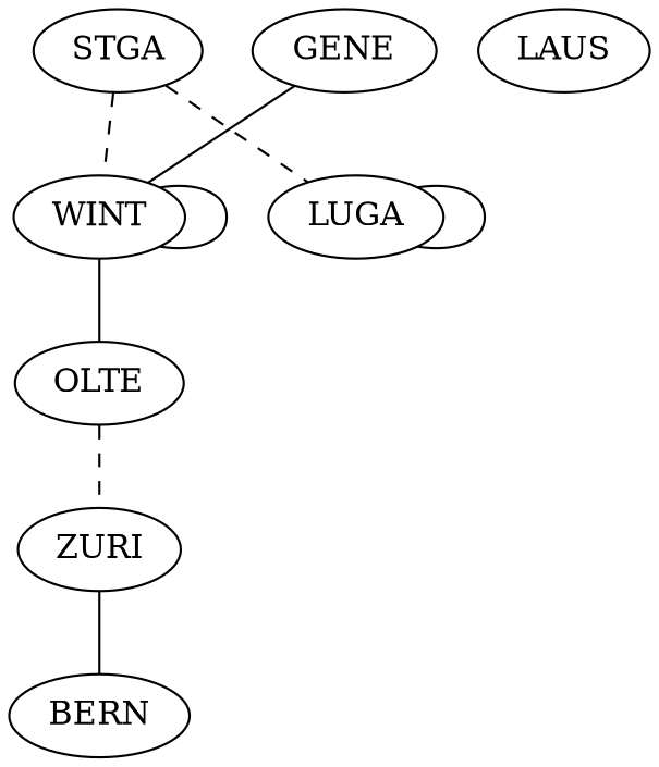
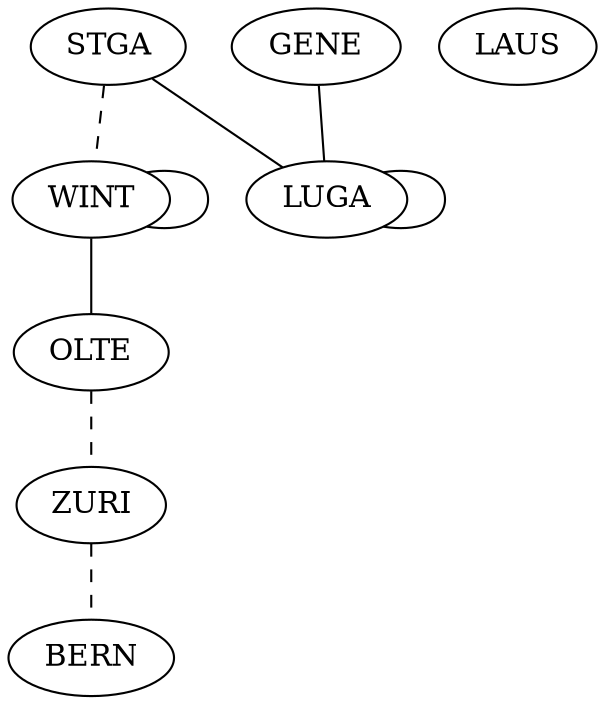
  graph {
    OLTE
    ZURI
    BERN
    WINT
    STGA
    LUGA
    GENE
    LAUS
    OLTE -- ZURI [style=dashed]
-   ZURI -- BERN
+   ZURI -- BERN [style=dashed]
    WINT -- OLTE
    WINT -- WINT
    STGA -- WINT [style=dashed]
-   STGA -- LUGA [style=dashed]
+   STGA -- LUGA
    LUGA -- LUGA
-   GENE -- WINT
+   GENE -- LUGA
  }
